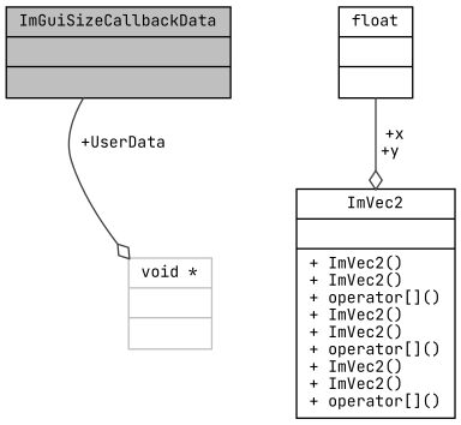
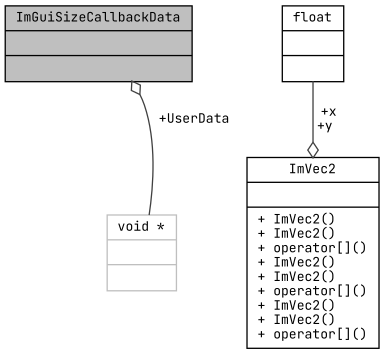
  digraph {
    fontname="JetBrains Mono"
    node [color=black fontname="JetBrains Mono" fontsize=10 shape=record]
    edge [arrowhead=odiamond color=grey25 fontname="JetBrains Mono" fontsize=10 labelfontname=Helvetica labelfontsize=10 style=solid]
    n1 [fillcolor=grey75 fontcolor=black height=0.2 label="{ImGuiSizeCallbackData\n||}" style=filled width=0.4]
    n2 [height=0.2 label="{ImVec2\n||+ ImVec2()\l+ ImVec2()\l+ operator[]()\l+ ImVec2()\l+ ImVec2()\l+ operator[]()\l+ ImVec2()\l+ ImVec2()\l+ operator[]()\l}" width=0.4]
    n3 [height=0.2 label="{float\n||}" width=0.4]
    n4 [color=grey75 height=0.2 label="{void *\n||}" width=0.4]
    n3 -> n2 [label=" +x\n+y"]
-   n1 -> n4 [label=" +UserData"]
+   n4 -> n1 [label=" +UserData"]
  }
